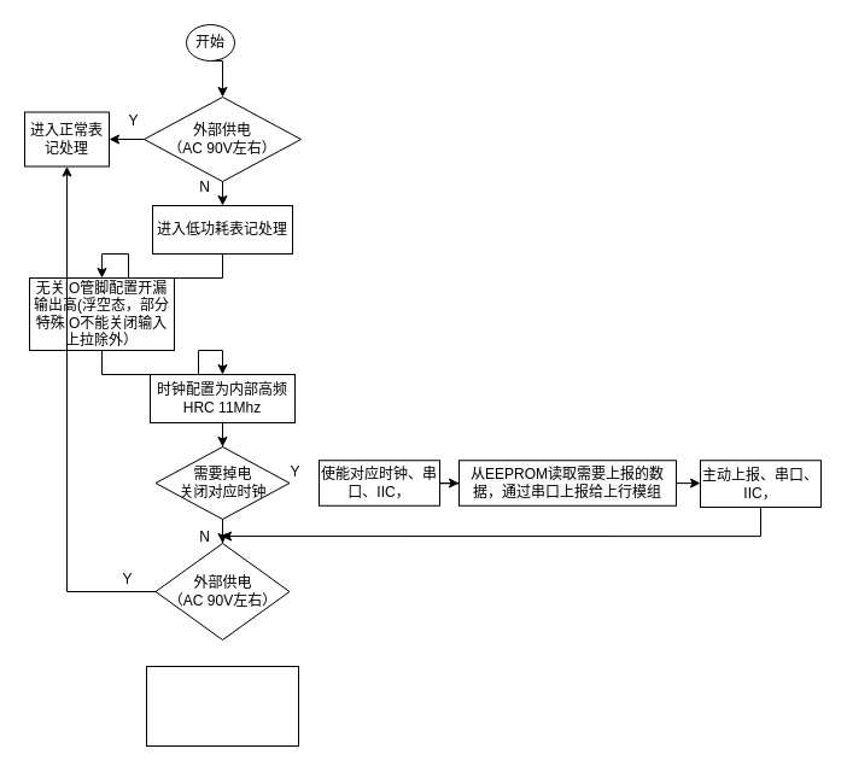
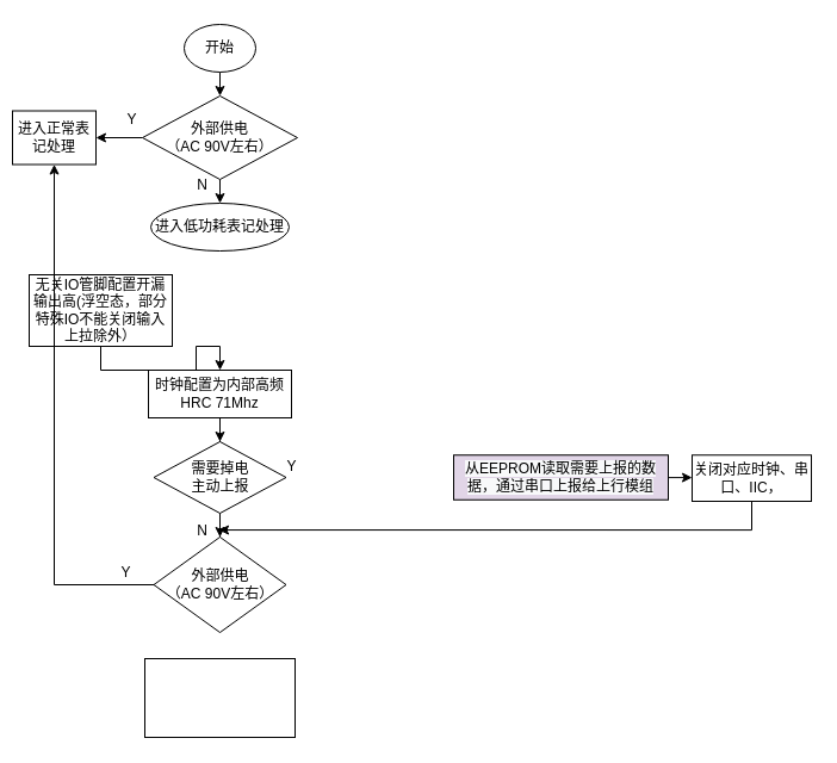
  <mxCell id="0" />
  <mxCell id="1" parent="0" />
  <mxCell id="2" style="edgeStyle=orthogonalEdgeStyle;rounded=0;orthogonalLoop=1;jettySize=auto;html=1;exitX=0.5;exitY=1;exitDx=0;exitDy=0;entryX=0.5;entryY=0;entryDx=0;entryDy=0;" edge="1" parent="1" source="3" target="6"><mxGeometry relative="1" as="geometry" /></mxCell>
- <mxCell id="3" value="开始" style="ellipse;whiteSpace=wrap;html=1;" vertex="1" parent="1"><mxGeometry x="154" y="20" width="40" height="30" as="geometry" /></mxCell>
+ <mxCell id="3" value="开始" style="ellipse;whiteSpace=wrap;html=1;" vertex="1" parent="1"><mxGeometry x="154" y="20" width="60" height="40" as="geometry" /></mxCell>
  <mxCell id="4" style="edgeStyle=orthogonalEdgeStyle;rounded=0;orthogonalLoop=1;jettySize=auto;html=1;exitX=0.5;exitY=1;exitDx=0;exitDy=0;entryX=0.5;entryY=0;entryDx=0;entryDy=0;" edge="1" parent="1" source="6" target="8"><mxGeometry relative="1" as="geometry" /></mxCell>
  <mxCell id="5" value="" style="edgeStyle=orthogonalEdgeStyle;rounded=0;orthogonalLoop=1;jettySize=auto;html=1;" edge="1" parent="1" source="6" target="15"><mxGeometry relative="1" as="geometry" /></mxCell>
  <mxCell id="6" value="外部供电&lt;br&gt;（AC 90V左右）" style="rhombus;whiteSpace=wrap;html=1;" vertex="1" parent="1"><mxGeometry x="119" y="80" width="130" height="70" as="geometry" /></mxCell>
- <mxCell id="7" style="edgeStyle=orthogonalEdgeStyle;rounded=0;orthogonalLoop=1;jettySize=auto;html=1;exitX=0.5;exitY=1;exitDx=0;exitDy=0;entryX=0.5;entryY=0;entryDx=0;entryDy=0;" edge="1" parent="1" source="8" target="10"><mxGeometry relative="1" as="geometry" /></mxCell>
- <mxCell id="8" value="进入低功耗表记处理" style="rounded=0;whiteSpace=wrap;html=1;" vertex="1" parent="1"><mxGeometry x="126" y="170" width="116" height="40" as="geometry" /></mxCell>
+ <mxCell id="8" value="进入低功耗表记处理" style="ellipse;whiteSpace=wrap;html=1;" vertex="1" parent="1"><mxGeometry x="126" y="170" width="116" height="40" as="geometry" /></mxCell>
  <mxCell id="9" value="" style="edgeStyle=orthogonalEdgeStyle;rounded=0;orthogonalLoop=1;jettySize=auto;html=1;" edge="1" parent="1" source="10" target="18"><mxGeometry relative="1" as="geometry" /></mxCell>
  <mxCell id="10" value="无关IO管脚配置开漏输出高(浮空态，部分特殊IO不能关闭输入上拉除外）" style="rounded=0;whiteSpace=wrap;html=1;" vertex="1" parent="1"><mxGeometry x="24" y="230" width="120" height="60" as="geometry" /></mxCell>
  <mxCell id="11" style="edgeStyle=orthogonalEdgeStyle;rounded=0;orthogonalLoop=1;jettySize=auto;html=1;exitX=0.5;exitY=1;exitDx=0;exitDy=0;" edge="1" parent="1" source="6" target="6"><mxGeometry relative="1" as="geometry" /></mxCell>
  <mxCell id="12" value="" style="edgeStyle=orthogonalEdgeStyle;rounded=0;orthogonalLoop=1;jettySize=auto;html=1;" edge="1" parent="1" source="13" target="27"><mxGeometry relative="1" as="geometry" /></mxCell>
- <mxCell id="13" value="需要掉电&lt;br&gt;关闭对应时钟" style="rhombus;whiteSpace=wrap;html=1;" vertex="1" parent="1"><mxGeometry x="128.5" y="370" width="111" height="60" as="geometry" /></mxCell>
+ <mxCell id="13" value="需要掉电&lt;br&gt;主动上报" style="rhombus;whiteSpace=wrap;html=1;" vertex="1" parent="1"><mxGeometry x="128.5" y="370" width="111" height="60" as="geometry" /></mxCell>
  <mxCell id="14" value="N" style="text;html=1;align=center;verticalAlign=middle;resizable=0;points=[];autosize=1;strokeColor=none;fillColor=none;" vertex="1" parent="1"><mxGeometry x="154" y="140" width="30" height="30" as="geometry" /></mxCell>
- <mxCell id="15" value="进入正常表记处理" style="rounded=0;whiteSpace=wrap;html=1;" vertex="1" parent="1"><mxGeometry x="20" y="92.5" width="70" height="45" as="geometry" /></mxCell>
+ <mxCell id="15" value="进入正常表记处理" style="rounded=0;whiteSpace=wrap;html=1;" vertex="1" parent="1"><mxGeometry x="10" y="92.5" width="70" height="45" as="geometry" /></mxCell>
  <mxCell id="16" value="Y" style="text;html=1;align=center;verticalAlign=middle;resizable=0;points=[];autosize=1;strokeColor=none;fillColor=none;" vertex="1" parent="1"><mxGeometry x="95" y="85" width="30" height="30" as="geometry" /></mxCell>
  <mxCell id="17" value="" style="edgeStyle=orthogonalEdgeStyle;rounded=0;orthogonalLoop=1;jettySize=auto;html=1;" edge="1" parent="1" source="18" target="13"><mxGeometry relative="1" as="geometry" /></mxCell>
- <mxCell id="18" value="时钟配置为内部高频HRC 11Mhz" style="rounded=0;whiteSpace=wrap;html=1;" vertex="1" parent="1"><mxGeometry x="124" y="310" width="120" height="40" as="geometry" /></mxCell>
- <mxCell id="19" value="" style="edgeStyle=orthogonalEdgeStyle;rounded=0;orthogonalLoop=1;jettySize=auto;html=1;" edge="1" parent="1" source="20" target="22"><mxGeometry relative="1" as="geometry" /></mxCell>
- <mxCell id="20" value="使能对应时钟、串口、IIC，" style="rounded=0;whiteSpace=wrap;html=1;" vertex="1" parent="1"><mxGeometry x="264" y="381.25" width="100" height="37.5" as="geometry" /></mxCell>
+ <mxCell id="18" value="时钟配置为内部高频HRC 71Mhz" style="rounded=0;whiteSpace=wrap;html=1;" vertex="1" parent="1"><mxGeometry x="124" y="310" width="120" height="40" as="geometry" /></mxCell>
  <mxCell id="21" value="" style="edgeStyle=orthogonalEdgeStyle;rounded=0;orthogonalLoop=1;jettySize=auto;html=1;" edge="1" parent="1" source="22" target="24"><mxGeometry relative="1" as="geometry" /></mxCell>
- <mxCell id="22" value="&lt;span style=&quot;color: rgb(0, 0, 0); font-family: Helvetica; font-size: 12px; font-style: normal; font-variant-ligatures: normal; font-variant-caps: normal; font-weight: 400; letter-spacing: normal; orphans: 2; text-align: center; text-indent: 0px; text-transform: none; widows: 2; word-spacing: 0px; -webkit-text-stroke-width: 0px; background-color: rgb(248, 249, 250); text-decoration-thickness: initial; text-decoration-style: initial; text-decoration-color: initial; float: none; display: inline !important;&quot;&gt;从EEPROM读取需要上报的数据，通过串口上报给上行模组&lt;/span&gt;" style="rounded=0;whiteSpace=wrap;html=1;" vertex="1" parent="1"><mxGeometry x="380" y="381.25" width="180" height="37.5" as="geometry" /></mxCell>
+ <mxCell id="22" value="&lt;span style=&quot;color: rgb(0, 0, 0); font-family: Helvetica; font-size: 12px; font-style: normal; font-variant-ligatures: normal; font-variant-caps: normal; font-weight: 400; letter-spacing: normal; orphans: 2; text-align: center; text-indent: 0px; text-transform: none; widows: 2; word-spacing: 0px; -webkit-text-stroke-width: 0px; background-color: rgb(248, 249, 250); text-decoration-thickness: initial; text-decoration-style: initial; text-decoration-color: initial; float: none; display: inline !important;&quot;&gt;从EEPROM读取需要上报的数据，通过串口上报给上行模组&lt;/span&gt;" style="rounded=0;whiteSpace=wrap;html=1;fillColor=#e1d5e7;" vertex="1" parent="1"><mxGeometry x="380" y="381.25" width="180" height="37.5" as="geometry" /></mxCell>
  <mxCell id="23" style="edgeStyle=orthogonalEdgeStyle;rounded=0;orthogonalLoop=1;jettySize=auto;html=1;exitX=0.5;exitY=1;exitDx=0;exitDy=0;entryX=0.968;entryY=0.469;entryDx=0;entryDy=0;entryPerimeter=0;" edge="1" parent="1" source="24" target="28"><mxGeometry relative="1" as="geometry" /></mxCell>
- <mxCell id="24" value="主动上报、串口、IIC，" style="rounded=0;whiteSpace=wrap;html=1;" vertex="1" parent="1"><mxGeometry x="580" y="381.25" width="100" height="38.75" as="geometry" /></mxCell>
+ <mxCell id="24" value="关闭对应时钟、串口、IIC，" style="rounded=0;whiteSpace=wrap;html=1;" vertex="1" parent="1"><mxGeometry x="580" y="381.25" width="100" height="38.75" as="geometry" /></mxCell>
  <mxCell id="25" value="Y" style="text;html=1;align=center;verticalAlign=middle;resizable=0;points=[];autosize=1;strokeColor=none;fillColor=none;" vertex="1" parent="1"><mxGeometry x="229" y="376.25" width="30" height="30" as="geometry" /></mxCell>
  <mxCell id="26" style="edgeStyle=orthogonalEdgeStyle;rounded=0;orthogonalLoop=1;jettySize=auto;html=1;exitX=0;exitY=0.5;exitDx=0;exitDy=0;entryX=0.5;entryY=1;entryDx=0;entryDy=0;" edge="1" parent="1" source="27" target="15"><mxGeometry relative="1" as="geometry" /></mxCell>
  <mxCell id="27" value="外部供电&lt;br&gt;（AC 90V左右）" style="rhombus;whiteSpace=wrap;html=1;" vertex="1" parent="1"><mxGeometry x="128.5" y="450" width="111" height="80" as="geometry" /></mxCell>
  <mxCell id="28" value="N" style="text;html=1;align=center;verticalAlign=middle;resizable=0;points=[];autosize=1;strokeColor=none;fillColor=none;" vertex="1" parent="1"><mxGeometry x="154" y="430" width="30" height="30" as="geometry" /></mxCell>
  <mxCell id="29" value="Y" style="text;html=1;align=center;verticalAlign=middle;resizable=0;points=[];autosize=1;strokeColor=none;fillColor=none;" vertex="1" parent="1"><mxGeometry x="90" y="465" width="30" height="30" as="geometry" /></mxCell>
  <mxCell id="30" value="" style="rounded=0;whiteSpace=wrap;html=1;" vertex="1" parent="1"><mxGeometry x="121" y="552" width="126" height="66" as="geometry" /></mxCell>
